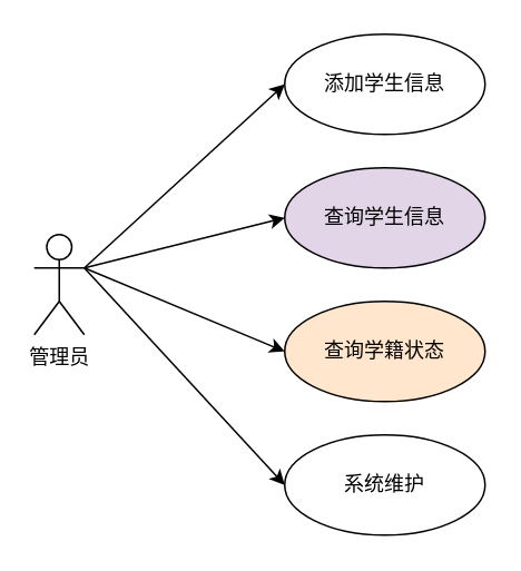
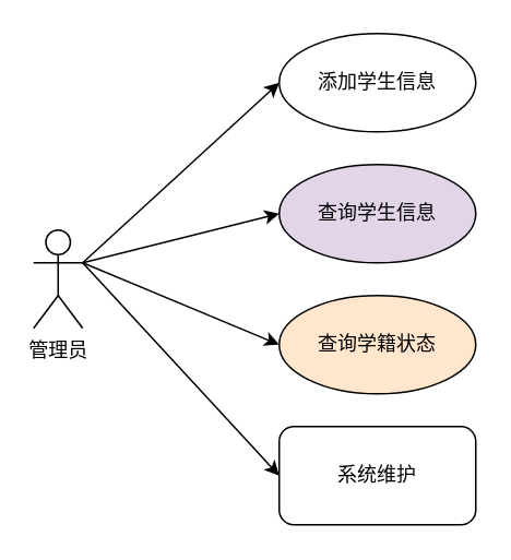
  <mxCell id="0" />
  <mxCell id="1" parent="0" />
  <mxCell id="2" style="rounded=0;orthogonalLoop=1;jettySize=auto;html=1;exitX=1;exitY=0.333;exitDx=0;exitDy=0;exitPerimeter=0;entryX=0;entryY=0.5;entryDx=0;entryDy=0;" edge="1" parent="1" source="6" target="10"><mxGeometry relative="1" as="geometry" /></mxCell>
  <mxCell id="3" style="rounded=0;orthogonalLoop=1;jettySize=auto;html=1;exitX=1;exitY=0.333;exitDx=0;exitDy=0;exitPerimeter=0;entryX=0;entryY=0.5;entryDx=0;entryDy=0;" edge="1" parent="1" source="6" target="7"><mxGeometry relative="1" as="geometry" /></mxCell>
  <mxCell id="4" style="rounded=0;orthogonalLoop=1;jettySize=auto;html=1;exitX=1;exitY=0.333;exitDx=0;exitDy=0;exitPerimeter=0;entryX=0;entryY=0.5;entryDx=0;entryDy=0;" edge="1" parent="1" source="6" target="8"><mxGeometry relative="1" as="geometry" /></mxCell>
  <mxCell id="5" style="rounded=0;orthogonalLoop=1;jettySize=auto;html=1;exitX=1;exitY=0.333;exitDx=0;exitDy=0;exitPerimeter=0;entryX=0;entryY=0.5;entryDx=0;entryDy=0;" edge="1" parent="1" source="6" target="9"><mxGeometry relative="1" as="geometry" /></mxCell>
  <mxCell id="6" value="管理员" style="shape=umlActor;verticalLabelPosition=bottom;verticalAlign=top;html=1;outlineConnect=0;" vertex="1" parent="1"><mxGeometry x="20" y="140" width="30" height="60" as="geometry" /></mxCell>
  <mxCell id="7" value="查询学生信息" style="ellipse;whiteSpace=wrap;html=1;fillColor=#e1d5e7;" vertex="1" parent="1"><mxGeometry x="170" y="100" width="120" height="60" as="geometry" /></mxCell>
  <mxCell id="8" value="查询学籍状态" style="ellipse;whiteSpace=wrap;html=1;fillColor=#ffe6cc;" vertex="1" parent="1"><mxGeometry x="170" y="180" width="120" height="60" as="geometry" /></mxCell>
- <mxCell id="9" value="系统维护" style="ellipse;whiteSpace=wrap;html=1;" vertex="1" parent="1"><mxGeometry x="170" y="260" width="120" height="60" as="geometry" /></mxCell>
+ <mxCell id="9" value="系统维护" style="whiteSpace=wrap;html=1;rounded=1;" vertex="1" parent="1"><mxGeometry x="170" y="260" width="120" height="60" as="geometry" /></mxCell>
  <mxCell id="10" value="添加学生信息" style="ellipse;whiteSpace=wrap;html=1;" vertex="1" parent="1"><mxGeometry x="170" y="20" width="120" height="60" as="geometry" /></mxCell>
